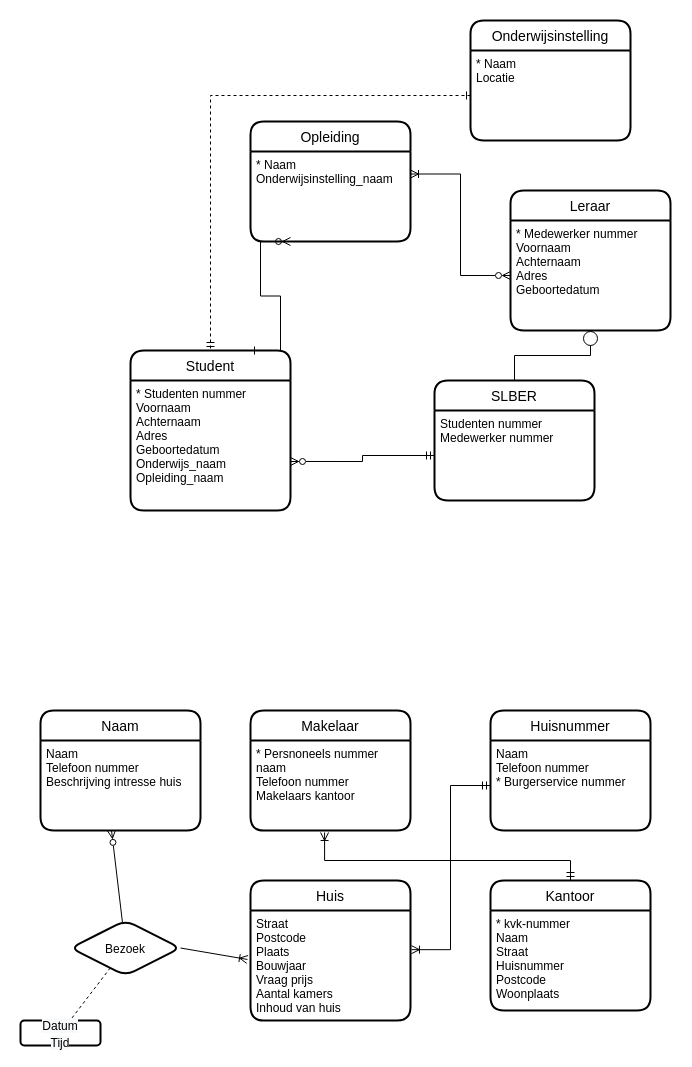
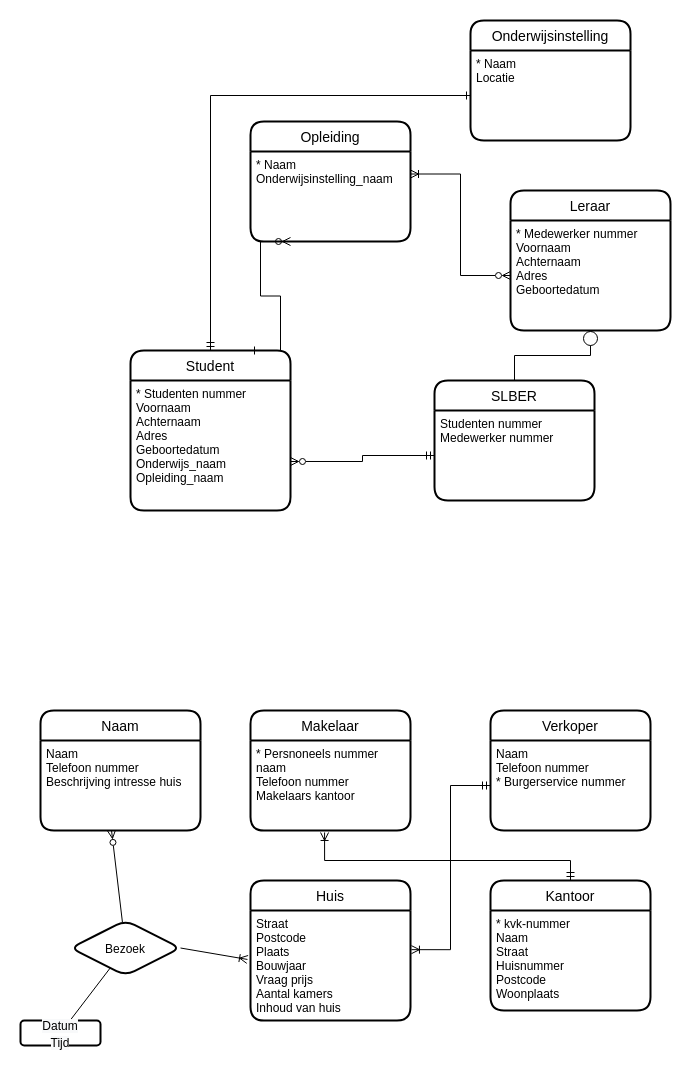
  <mxCell id="0" />
  <mxCell id="1" parent="0" />
  <mxCell id="2" value="Student" style="swimlane;childLayout=stackLayout;horizontal=1;startSize=30;horizontalStack=0;rounded=1;fontSize=14;fontStyle=0;strokeWidth=2;resizeParent=0;resizeLast=1;shadow=0;dashed=0;align=center;" vertex="1" parent="1"><mxGeometry x="130" y="350" width="160" height="160" as="geometry" /></mxCell>
  <mxCell id="3" value="* Studenten nummer&#10;Voornaam&#10;Achternaam&#10;Adres&#10;Geboortedatum&#10;Onderwijs_naam&#10;Opleiding_naam" style="align=left;strokeColor=none;fillColor=none;spacingLeft=4;fontSize=12;verticalAlign=top;resizable=0;rotatable=0;part=1;" vertex="1" parent="2"><mxGeometry y="30" width="160" height="130" as="geometry" /></mxCell>
  <mxCell id="4" value="Onderwijsinstelling" style="swimlane;childLayout=stackLayout;horizontal=1;startSize=30;horizontalStack=0;rounded=1;fontSize=14;fontStyle=0;strokeWidth=2;resizeParent=0;resizeLast=1;shadow=0;dashed=0;align=center;" vertex="1" parent="1"><mxGeometry x="470" y="20" width="160" height="120" as="geometry" /></mxCell>
  <mxCell id="5" value="* Naam&#10;Locatie" style="align=left;strokeColor=none;fillColor=none;spacingLeft=4;fontSize=12;verticalAlign=top;resizable=0;rotatable=0;part=1;" vertex="1" parent="4"><mxGeometry y="30" width="160" height="90" as="geometry" /></mxCell>
  <mxCell id="6" value="Leraar" style="swimlane;childLayout=stackLayout;horizontal=1;startSize=30;horizontalStack=0;rounded=1;fontSize=14;fontStyle=0;strokeWidth=2;resizeParent=0;resizeLast=1;shadow=0;dashed=0;align=center;" vertex="1" parent="1"><mxGeometry x="510" y="190" width="160" height="140" as="geometry" /></mxCell>
  <mxCell id="7" value="* Medewerker nummer&#10;Voornaam&#10;Achternaam&#10;Adres&#10;Geboortedatum&#10;" style="align=left;strokeColor=none;fillColor=none;spacingLeft=4;fontSize=12;verticalAlign=top;resizable=0;rotatable=0;part=1;" vertex="1" parent="6"><mxGeometry y="30" width="160" height="110" as="geometry" /></mxCell>
  <mxCell id="8" value="Opleiding" style="swimlane;childLayout=stackLayout;horizontal=1;startSize=30;horizontalStack=0;rounded=1;fontSize=14;fontStyle=0;strokeWidth=2;resizeParent=0;resizeLast=1;shadow=0;dashed=0;align=center;" vertex="1" parent="1"><mxGeometry x="250" y="121" width="160" height="120" as="geometry" /></mxCell>
  <mxCell id="9" value="* Naam&#10;Onderwijsinstelling_naam&#10;" style="align=left;strokeColor=none;fillColor=none;spacingLeft=4;fontSize=12;verticalAlign=top;resizable=0;rotatable=0;part=1;" vertex="1" parent="8"><mxGeometry y="30" width="160" height="90" as="geometry" /></mxCell>
  <mxCell id="10" value="" style="edgeStyle=entityRelationEdgeStyle;fontSize=12;html=1;endArrow=ERone;exitX=0.25;exitY=1;exitDx=0;exitDy=0;shadow=0;rounded=0;entryX=0.75;entryY=0;entryDx=0;entryDy=0;endFill=0;startArrow=ERzeroToMany;startFill=0;" edge="1" parent="1" source="9" target="2"><mxGeometry width="100" height="100" relative="1" as="geometry"><mxPoint x="200" y="310" as="sourcePoint" /><mxPoint x="220" y="210" as="targetPoint" /></mxGeometry></mxCell>
- <mxCell id="11" style="edgeStyle=orthogonalEdgeStyle;rounded=0;orthogonalLoop=1;jettySize=auto;html=1;endArrow=ERmandOne;endFill=0;startArrow=ERone;startFill=0;entryX=0.5;entryY=0;entryDx=0;entryDy=0;dashed=1;" edge="1" parent="1" source="5" target="2"><mxGeometry relative="1" as="geometry"><mxPoint x="120" y="400" as="targetPoint" /></mxGeometry></mxCell>
+ <mxCell id="11" style="edgeStyle=orthogonalEdgeStyle;rounded=0;orthogonalLoop=1;jettySize=auto;html=1;endArrow=ERmandOne;endFill=0;startArrow=ERone;startFill=0;entryX=0.5;entryY=0;entryDx=0;entryDy=0;" edge="1" parent="1" source="5" target="2"><mxGeometry relative="1" as="geometry"><mxPoint x="120" y="400" as="targetPoint" /></mxGeometry></mxCell>
  <mxCell id="12" style="edgeStyle=orthogonalEdgeStyle;orthogonalLoop=1;jettySize=auto;html=1;entryX=1;entryY=0.25;entryDx=0;entryDy=0;endArrow=ERoneToMany;endFill=0;startArrow=ERzeroToMany;startFill=0;sketch=0;rounded=0;" edge="1" parent="1" source="7" target="9"><mxGeometry relative="1" as="geometry" /></mxCell>
  <mxCell id="13" style="edgeStyle=orthogonalEdgeStyle;rounded=0;sketch=0;orthogonalLoop=1;jettySize=auto;html=1;entryX=0.5;entryY=1;entryDx=0;entryDy=0;shadow=0;startArrow=none;startFill=0;endArrow=circle;endFill=0;" edge="1" parent="1" source="14" target="7"><mxGeometry relative="1" as="geometry" /></mxCell>
  <mxCell id="14" value="SLBER" style="swimlane;childLayout=stackLayout;horizontal=1;startSize=30;horizontalStack=0;rounded=1;fontSize=14;fontStyle=0;strokeWidth=2;resizeParent=0;resizeLast=1;shadow=0;dashed=0;align=center;" vertex="1" parent="1"><mxGeometry x="434" y="380" width="160" height="120" as="geometry" /></mxCell>
  <mxCell id="15" value="Studenten nummer&#10;Medewerker nummer&#10;" style="align=left;strokeColor=none;fillColor=none;spacingLeft=4;fontSize=12;verticalAlign=top;resizable=0;rotatable=0;part=1;" vertex="1" parent="14"><mxGeometry y="30" width="160" height="90" as="geometry" /></mxCell>
  <mxCell id="16" style="edgeStyle=orthogonalEdgeStyle;rounded=0;sketch=0;orthogonalLoop=1;jettySize=auto;html=1;entryX=1;entryY=0.623;entryDx=0;entryDy=0;entryPerimeter=0;shadow=0;startArrow=ERmandOne;startFill=0;endArrow=ERzeroToMany;endFill=0;" edge="1" parent="1" source="15" target="3"><mxGeometry relative="1" as="geometry" /></mxCell>
  <mxCell id="17" value="Makelaar" style="swimlane;childLayout=stackLayout;horizontal=1;startSize=30;horizontalStack=0;rounded=1;fontSize=14;fontStyle=0;strokeWidth=2;resizeParent=0;resizeLast=1;shadow=0;dashed=0;align=center;" vertex="1" parent="1"><mxGeometry x="250" y="710" width="160" height="120" as="geometry" /></mxCell>
  <mxCell id="18" value="* Persnoneels nummer&#10;naam&#10;Telefoon nummer&#10;Makelaars kantoor" style="align=left;strokeColor=none;fillColor=none;spacingLeft=4;fontSize=12;verticalAlign=top;resizable=0;rotatable=0;part=1;" vertex="1" parent="17"><mxGeometry y="30" width="160" height="90" as="geometry" /></mxCell>
- <mxCell id="19" value="Huisnummer" style="swimlane;childLayout=stackLayout;horizontal=1;startSize=30;horizontalStack=0;rounded=1;fontSize=14;fontStyle=0;strokeWidth=2;resizeParent=0;resizeLast=1;shadow=0;dashed=0;align=center;" vertex="1" parent="1"><mxGeometry x="490" y="710" width="160" height="120" as="geometry" /></mxCell>
+ <mxCell id="19" value="Verkoper" style="swimlane;childLayout=stackLayout;horizontal=1;startSize=30;horizontalStack=0;rounded=1;fontSize=14;fontStyle=0;strokeWidth=2;resizeParent=0;resizeLast=1;shadow=0;dashed=0;align=center;" vertex="1" parent="1"><mxGeometry x="490" y="710" width="160" height="120" as="geometry" /></mxCell>
  <mxCell id="20" value="Naam&#10;Telefoon nummer&#10;* Burgerservice nummer" style="align=left;strokeColor=none;fillColor=none;spacingLeft=4;fontSize=12;verticalAlign=top;resizable=0;rotatable=0;part=1;" vertex="1" parent="19"><mxGeometry y="30" width="160" height="90" as="geometry" /></mxCell>
  <mxCell id="21" value="Huis" style="swimlane;childLayout=stackLayout;horizontal=1;startSize=30;horizontalStack=0;rounded=1;fontSize=14;fontStyle=0;strokeWidth=2;resizeParent=0;resizeLast=1;shadow=0;dashed=0;align=center;" vertex="1" parent="1"><mxGeometry x="250" y="880" width="160" height="140" as="geometry" /></mxCell>
  <mxCell id="22" value="Straat&#10;Postcode&#10;Plaats&#10;Bouwjaar&#10;Vraag prijs&#10;Aantal kamers&#10;Inhoud van huis" style="align=left;strokeColor=none;fillColor=none;spacingLeft=4;fontSize=12;verticalAlign=top;resizable=0;rotatable=0;part=1;" vertex="1" parent="21"><mxGeometry y="30" width="160" height="110" as="geometry" /></mxCell>
  <mxCell id="23" value="Kantoor" style="swimlane;childLayout=stackLayout;horizontal=1;startSize=30;horizontalStack=0;rounded=1;fontSize=14;fontStyle=0;strokeWidth=2;resizeParent=0;resizeLast=1;shadow=0;dashed=0;align=center;" vertex="1" parent="1"><mxGeometry x="490" y="880" width="160" height="130" as="geometry" /></mxCell>
  <mxCell id="24" value="* kvk-nummer&#10;Naam&#10;Straat&#10;Huisnummer&#10;Postcode&#10;Woonplaats" style="align=left;strokeColor=none;fillColor=none;spacingLeft=4;fontSize=12;verticalAlign=top;resizable=0;rotatable=0;part=1;" vertex="1" parent="23"><mxGeometry y="30" width="160" height="100" as="geometry" /></mxCell>
  <mxCell id="25" style="edgeStyle=orthogonalEdgeStyle;rounded=0;sketch=0;orthogonalLoop=1;jettySize=auto;html=1;entryX=1.006;entryY=0.356;entryDx=0;entryDy=0;entryPerimeter=0;shadow=0;startArrow=ERmandOne;startFill=0;endArrow=ERoneToMany;endFill=0;" edge="1" parent="1" source="20" target="22"><mxGeometry relative="1" as="geometry" /></mxCell>
  <mxCell id="26" style="edgeStyle=orthogonalEdgeStyle;rounded=0;sketch=0;orthogonalLoop=1;jettySize=auto;html=1;entryX=0.463;entryY=1.022;entryDx=0;entryDy=0;entryPerimeter=0;shadow=0;startArrow=ERmandOne;startFill=0;endArrow=ERoneToMany;endFill=0;" edge="1" parent="1" target="18"><mxGeometry relative="1" as="geometry"><mxPoint x="570" y="880" as="sourcePoint" /><Array as="points"><mxPoint x="570" y="860" /><mxPoint x="324" y="860" /></Array></mxGeometry></mxCell>
  <mxCell id="27" value="Naam" style="swimlane;childLayout=stackLayout;horizontal=1;startSize=30;horizontalStack=0;rounded=1;fontSize=14;fontStyle=0;strokeWidth=2;resizeParent=0;resizeLast=1;shadow=0;dashed=0;align=center;" vertex="1" parent="1"><mxGeometry x="40" y="710" width="160" height="120" as="geometry" /></mxCell>
  <mxCell id="28" value="Naam&#10;Telefoon nummer&#10;Beschrijving intresse huis" style="align=left;strokeColor=none;fillColor=none;spacingLeft=4;fontSize=12;verticalAlign=top;resizable=0;rotatable=0;part=1;" vertex="1" parent="27"><mxGeometry y="30" width="160" height="90" as="geometry" /></mxCell>
  <mxCell id="29" value="" style="rhombus;whiteSpace=wrap;html=1;fontSize=14;fontStyle=0;startSize=30;rounded=1;strokeWidth=2;shadow=0;dashed=0;" vertex="1" parent="27"><mxGeometry y="120" width="160" as="geometry" /></mxCell>
  <mxCell id="30" style="rounded=0;sketch=0;orthogonalLoop=1;jettySize=auto;html=1;entryX=0.444;entryY=0;entryDx=0;entryDy=0;shadow=0;startArrow=none;startFill=0;endArrow=ERzeroToMany;endFill=0;entryPerimeter=0;" edge="1" parent="1" source="32" target="29"><mxGeometry relative="1" as="geometry" /></mxCell>
- <mxCell id="31" value="" style="edgeStyle=none;rounded=0;sketch=0;orthogonalLoop=1;jettySize=auto;html=1;shadow=0;startArrow=none;startFill=0;endArrow=none;endFill=0;dashed=1;" edge="1" parent="1" source="32" target="34"><mxGeometry relative="1" as="geometry" /></mxCell>
+ <mxCell id="31" value="" style="edgeStyle=none;rounded=0;sketch=0;orthogonalLoop=1;jettySize=auto;html=1;shadow=0;startArrow=none;startFill=0;endArrow=none;endFill=0;" edge="1" parent="1" source="32" target="34"><mxGeometry relative="1" as="geometry" /></mxCell>
  <mxCell id="32" value="&lt;div style=&quot;text-align: left;&quot;&gt;&lt;span style=&quot;background-color: initial; font-size: 12px;&quot;&gt;Bezoek&lt;/span&gt;&lt;/div&gt;" style="rhombus;whiteSpace=wrap;html=1;fontSize=14;fontStyle=0;startSize=30;rounded=1;strokeWidth=2;shadow=0;dashed=0;" vertex="1" parent="1"><mxGeometry x="70" y="920" width="110" height="55" as="geometry" /></mxCell>
  <mxCell id="33" style="edgeStyle=none;rounded=0;sketch=0;orthogonalLoop=1;jettySize=auto;html=1;entryX=-0.019;entryY=0.445;entryDx=0;entryDy=0;entryPerimeter=0;shadow=0;startArrow=none;startFill=0;endArrow=ERoneToMany;endFill=0;exitX=1;exitY=0.5;exitDx=0;exitDy=0;" edge="1" parent="1" source="32" target="22"><mxGeometry relative="1" as="geometry"><mxPoint x="140" y="985.295" as="sourcePoint" /></mxGeometry></mxCell>
  <mxCell id="34" value="&lt;span style=&quot;color: rgb(0, 0, 0); font-family: Helvetica; font-style: normal; font-variant-ligatures: normal; font-variant-caps: normal; font-weight: 400; letter-spacing: normal; orphans: 2; text-indent: 0px; text-transform: none; widows: 2; word-spacing: 0px; -webkit-text-stroke-width: 0px; background-color: rgb(248, 249, 250); text-decoration-thickness: initial; text-decoration-style: initial; text-decoration-color: initial; font-size: 12px; text-align: left;&quot;&gt;Datum&lt;/span&gt;&lt;br style=&quot;color: rgb(0, 0, 0); font-family: Helvetica; font-style: normal; font-variant-ligatures: normal; font-variant-caps: normal; font-weight: 400; letter-spacing: normal; orphans: 2; text-indent: 0px; text-transform: none; widows: 2; word-spacing: 0px; -webkit-text-stroke-width: 0px; background-color: rgb(248, 249, 250); text-decoration-thickness: initial; text-decoration-style: initial; text-decoration-color: initial; padding: 0px; margin: 0px; font-size: 12px; text-align: left;&quot;&gt;&lt;span style=&quot;color: rgb(0, 0, 0); font-family: Helvetica; font-style: normal; font-variant-ligatures: normal; font-variant-caps: normal; font-weight: 400; letter-spacing: normal; orphans: 2; text-indent: 0px; text-transform: none; widows: 2; word-spacing: 0px; -webkit-text-stroke-width: 0px; background-color: rgb(248, 249, 250); text-decoration-thickness: initial; text-decoration-style: initial; text-decoration-color: initial; font-size: 12px; text-align: left;&quot;&gt;Tijd&lt;/span&gt;&lt;br&gt;" style="whiteSpace=wrap;html=1;fontSize=14;fontStyle=0;startSize=30;rounded=1;strokeWidth=2;shadow=0;dashed=0;" vertex="1" parent="1"><mxGeometry x="20" y="1020" width="80" height="25" as="geometry" /></mxCell>
